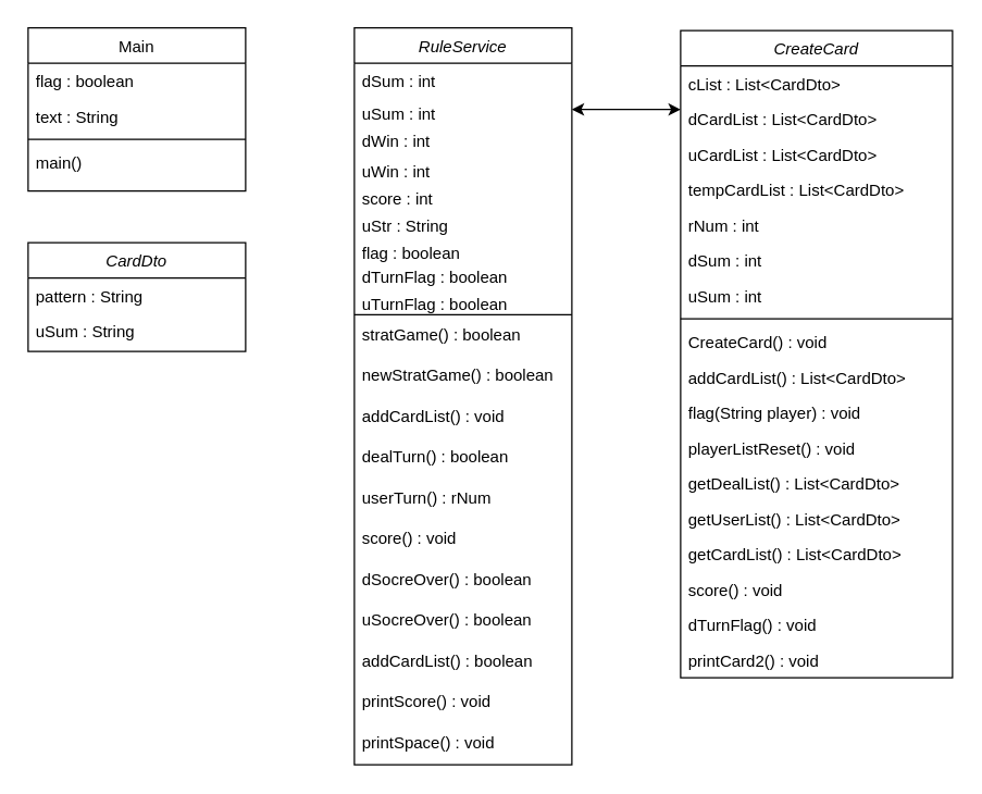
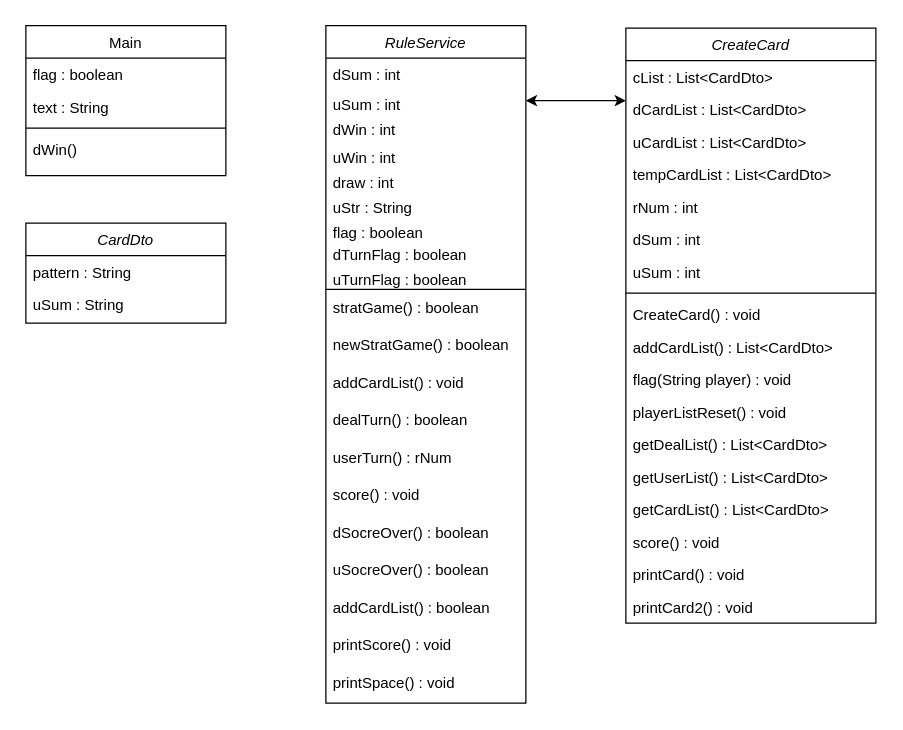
  <mxCell id="0" />
  <mxCell id="1" parent="0" />
  <mxCell id="2" value="RuleService" style="swimlane;fontStyle=2;align=center;verticalAlign=top;childLayout=stackLayout;horizontal=1;startSize=26;horizontalStack=0;resizeParent=1;resizeLast=0;collapsible=1;marginBottom=0;rounded=0;shadow=0;strokeWidth=1;" parent="1" vertex="1"><mxGeometry x="260" y="20" width="160" height="542" as="geometry"><mxRectangle x="230" y="140" width="160" height="26" as="alternateBounds" /></mxGeometry></mxCell>
  <mxCell id="3" value="dSum : int " style="text;align=left;verticalAlign=top;spacingLeft=4;spacingRight=4;overflow=hidden;rotatable=0;points=[[0,0.5],[1,0.5]];portConstraint=eastwest;" parent="2" vertex="1"><mxGeometry y="26" width="160" height="24" as="geometry" /></mxCell>
  <mxCell id="4" value="uSum : int " style="text;align=left;verticalAlign=top;spacingLeft=4;spacingRight=4;overflow=hidden;rotatable=0;points=[[0,0.5],[1,0.5]];portConstraint=eastwest;rounded=0;shadow=0;html=0;" parent="2" vertex="1"><mxGeometry y="50" width="160" height="20" as="geometry" /></mxCell>
  <mxCell id="5" value="dWin : int " style="text;align=left;verticalAlign=top;spacingLeft=4;spacingRight=4;overflow=hidden;rotatable=0;points=[[0,0.5],[1,0.5]];portConstraint=eastwest;rounded=0;shadow=0;html=0;" parent="2" vertex="1"><mxGeometry y="70" width="160" height="22" as="geometry" /></mxCell>
  <mxCell id="6" value="uWin : int " style="text;align=left;verticalAlign=top;spacingLeft=4;spacingRight=4;overflow=hidden;rotatable=0;points=[[0,0.5],[1,0.5]];portConstraint=eastwest;rounded=0;shadow=0;html=0;" vertex="1" parent="2"><mxGeometry y="92" width="160" height="20" as="geometry" /></mxCell>
- <mxCell id="7" value="score : int " style="text;align=left;verticalAlign=top;spacingLeft=4;spacingRight=4;overflow=hidden;rotatable=0;points=[[0,0.5],[1,0.5]];portConstraint=eastwest;rounded=0;shadow=0;html=0;" vertex="1" parent="2"><mxGeometry y="112" width="160" height="20" as="geometry" /></mxCell>
+ <mxCell id="7" value="draw : int " style="text;align=left;verticalAlign=top;spacingLeft=4;spacingRight=4;overflow=hidden;rotatable=0;points=[[0,0.5],[1,0.5]];portConstraint=eastwest;rounded=0;shadow=0;html=0;" vertex="1" parent="2"><mxGeometry y="112" width="160" height="20" as="geometry" /></mxCell>
  <mxCell id="8" value="uStr : String" style="text;align=left;verticalAlign=top;spacingLeft=4;spacingRight=4;overflow=hidden;rotatable=0;points=[[0,0.5],[1,0.5]];portConstraint=eastwest;rounded=0;shadow=0;html=0;" vertex="1" parent="2"><mxGeometry y="132" width="160" height="20" as="geometry" /></mxCell>
  <mxCell id="9" value="flag : boolean " style="text;align=left;verticalAlign=top;spacingLeft=4;spacingRight=4;overflow=hidden;rotatable=0;points=[[0,0.5],[1,0.5]];portConstraint=eastwest;rounded=0;shadow=0;html=0;" vertex="1" parent="2"><mxGeometry y="152" width="160" height="18" as="geometry" /></mxCell>
  <mxCell id="10" value="dTurnFlag : boolean " style="text;align=left;verticalAlign=top;spacingLeft=4;spacingRight=4;overflow=hidden;rotatable=0;points=[[0,0.5],[1,0.5]];portConstraint=eastwest;rounded=0;shadow=0;html=0;" vertex="1" parent="2"><mxGeometry y="170" width="160" height="20" as="geometry" /></mxCell>
  <mxCell id="11" value="uTurnFlag : boolean " style="text;align=left;verticalAlign=top;spacingLeft=4;spacingRight=4;overflow=hidden;rotatable=0;points=[[0,0.5],[1,0.5]];portConstraint=eastwest;rounded=0;shadow=0;html=0;" vertex="1" parent="2"><mxGeometry y="190" width="160" height="20" as="geometry" /></mxCell>
  <mxCell id="12" value="" style="line;html=1;strokeWidth=1;align=left;verticalAlign=middle;spacingTop=-1;spacingLeft=3;spacingRight=3;rotatable=0;labelPosition=right;points=[];portConstraint=eastwest;" parent="2" vertex="1"><mxGeometry y="210" width="160" height="2" as="geometry" /></mxCell>
  <mxCell id="13" value="stratGame() : boolean" style="text;align=left;verticalAlign=top;spacingLeft=4;spacingRight=4;overflow=hidden;rotatable=0;points=[[0,0.5],[1,0.5]];portConstraint=eastwest;" parent="2" vertex="1"><mxGeometry y="212" width="160" height="30" as="geometry" /></mxCell>
  <mxCell id="14" value="newStratGame() : boolean" style="text;align=left;verticalAlign=top;spacingLeft=4;spacingRight=4;overflow=hidden;rotatable=0;points=[[0,0.5],[1,0.5]];portConstraint=eastwest;" vertex="1" parent="2"><mxGeometry y="242" width="160" height="30" as="geometry" /></mxCell>
  <mxCell id="15" value="addCardList() : void" style="text;align=left;verticalAlign=top;spacingLeft=4;spacingRight=4;overflow=hidden;rotatable=0;points=[[0,0.5],[1,0.5]];portConstraint=eastwest;" vertex="1" parent="2"><mxGeometry y="272" width="160" height="30" as="geometry" /></mxCell>
  <mxCell id="16" value="dealTurn() : boolean" style="text;align=left;verticalAlign=top;spacingLeft=4;spacingRight=4;overflow=hidden;rotatable=0;points=[[0,0.5],[1,0.5]];portConstraint=eastwest;" vertex="1" parent="2"><mxGeometry y="302" width="160" height="30" as="geometry" /></mxCell>
  <mxCell id="17" value="userTurn() : rNum" style="text;align=left;verticalAlign=top;spacingLeft=4;spacingRight=4;overflow=hidden;rotatable=0;points=[[0,0.5],[1,0.5]];portConstraint=eastwest;" vertex="1" parent="2"><mxGeometry y="332" width="160" height="30" as="geometry" /></mxCell>
  <mxCell id="18" value="score() : void" style="text;align=left;verticalAlign=top;spacingLeft=4;spacingRight=4;overflow=hidden;rotatable=0;points=[[0,0.5],[1,0.5]];portConstraint=eastwest;" vertex="1" parent="2"><mxGeometry y="362" width="160" height="30" as="geometry" /></mxCell>
  <mxCell id="19" value="dSocreOver() : boolean" style="text;align=left;verticalAlign=top;spacingLeft=4;spacingRight=4;overflow=hidden;rotatable=0;points=[[0,0.5],[1,0.5]];portConstraint=eastwest;" vertex="1" parent="2"><mxGeometry y="392" width="160" height="30" as="geometry" /></mxCell>
  <mxCell id="20" value="uSocreOver() : boolean" style="text;align=left;verticalAlign=top;spacingLeft=4;spacingRight=4;overflow=hidden;rotatable=0;points=[[0,0.5],[1,0.5]];portConstraint=eastwest;" vertex="1" parent="2"><mxGeometry y="422" width="160" height="30" as="geometry" /></mxCell>
  <mxCell id="21" value="addCardList() : boolean" style="text;align=left;verticalAlign=top;spacingLeft=4;spacingRight=4;overflow=hidden;rotatable=0;points=[[0,0.5],[1,0.5]];portConstraint=eastwest;" vertex="1" parent="2"><mxGeometry y="452" width="160" height="30" as="geometry" /></mxCell>
  <mxCell id="22" value="printScore() : void" style="text;align=left;verticalAlign=top;spacingLeft=4;spacingRight=4;overflow=hidden;rotatable=0;points=[[0,0.5],[1,0.5]];portConstraint=eastwest;" vertex="1" parent="2"><mxGeometry y="482" width="160" height="30" as="geometry" /></mxCell>
  <mxCell id="23" value="printSpace() : void" style="text;align=left;verticalAlign=top;spacingLeft=4;spacingRight=4;overflow=hidden;rotatable=0;points=[[0,0.5],[1,0.5]];portConstraint=eastwest;" vertex="1" parent="2"><mxGeometry y="512" width="160" height="30" as="geometry" /></mxCell>
  <mxCell id="24" value="Main&#10;" style="swimlane;fontStyle=0;align=center;verticalAlign=top;childLayout=stackLayout;horizontal=1;startSize=26;horizontalStack=0;resizeParent=1;resizeLast=0;collapsible=1;marginBottom=0;rounded=0;shadow=0;strokeWidth=1;" parent="1" vertex="1"><mxGeometry x="20" y="20" width="160" height="120" as="geometry"><mxRectangle x="550" y="140" width="160" height="26" as="alternateBounds" /></mxGeometry></mxCell>
  <mxCell id="25" value="flag : boolean" style="text;align=left;verticalAlign=top;spacingLeft=4;spacingRight=4;overflow=hidden;rotatable=0;points=[[0,0.5],[1,0.5]];portConstraint=eastwest;rounded=0;shadow=0;html=0;" parent="24" vertex="1"><mxGeometry y="26" width="160" height="26" as="geometry" /></mxCell>
  <mxCell id="26" value="text : String" style="text;align=left;verticalAlign=top;spacingLeft=4;spacingRight=4;overflow=hidden;rotatable=0;points=[[0,0.5],[1,0.5]];portConstraint=eastwest;rounded=0;shadow=0;html=0;" parent="24" vertex="1"><mxGeometry y="52" width="160" height="26" as="geometry" /></mxCell>
  <mxCell id="27" value="" style="line;html=1;strokeWidth=1;align=left;verticalAlign=middle;spacingTop=-1;spacingLeft=3;spacingRight=3;rotatable=0;labelPosition=right;points=[];portConstraint=eastwest;" parent="24" vertex="1"><mxGeometry y="78" width="160" height="8" as="geometry" /></mxCell>
- <mxCell id="28" value="main()" style="text;align=left;verticalAlign=top;spacingLeft=4;spacingRight=4;overflow=hidden;rotatable=0;points=[[0,0.5],[1,0.5]];portConstraint=eastwest;" parent="24" vertex="1"><mxGeometry y="86" width="160" height="26" as="geometry" /></mxCell>
+ <mxCell id="28" value="dWin()" style="text;align=left;verticalAlign=top;spacingLeft=4;spacingRight=4;overflow=hidden;rotatable=0;points=[[0,0.5],[1,0.5]];portConstraint=eastwest;" parent="24" vertex="1"><mxGeometry y="86" width="160" height="26" as="geometry" /></mxCell>
  <mxCell id="29" value="CreateCard" style="swimlane;fontStyle=2;align=center;verticalAlign=top;childLayout=stackLayout;horizontal=1;startSize=26;horizontalStack=0;resizeParent=1;resizeLast=0;collapsible=1;marginBottom=0;rounded=0;shadow=0;strokeWidth=1;" vertex="1" parent="1"><mxGeometry x="500" y="22" width="200" height="476" as="geometry"><mxRectangle x="230" y="140" width="160" height="26" as="alternateBounds" /></mxGeometry></mxCell>
  <mxCell id="30" value="cList : List&lt;CardDto&gt;" style="text;align=left;verticalAlign=top;spacingLeft=4;spacingRight=4;overflow=hidden;rotatable=0;points=[[0,0.5],[1,0.5]];portConstraint=eastwest;" vertex="1" parent="29"><mxGeometry y="26" width="200" height="26" as="geometry" /></mxCell>
  <mxCell id="31" value="dCardList : List&lt;CardDto&gt;" style="text;align=left;verticalAlign=top;spacingLeft=4;spacingRight=4;overflow=hidden;rotatable=0;points=[[0,0.5],[1,0.5]];portConstraint=eastwest;" vertex="1" parent="29"><mxGeometry y="52" width="200" height="26" as="geometry" /></mxCell>
  <mxCell id="32" value="uCardList : List&lt;CardDto&gt;" style="text;align=left;verticalAlign=top;spacingLeft=4;spacingRight=4;overflow=hidden;rotatable=0;points=[[0,0.5],[1,0.5]];portConstraint=eastwest;" vertex="1" parent="29"><mxGeometry y="78" width="200" height="26" as="geometry" /></mxCell>
  <mxCell id="33" value="tempCardList : List&lt;CardDto&gt;" style="text;align=left;verticalAlign=top;spacingLeft=4;spacingRight=4;overflow=hidden;rotatable=0;points=[[0,0.5],[1,0.5]];portConstraint=eastwest;" vertex="1" parent="29"><mxGeometry y="104" width="200" height="26" as="geometry" /></mxCell>
  <mxCell id="34" value="rNum : int" style="text;align=left;verticalAlign=top;spacingLeft=4;spacingRight=4;overflow=hidden;rotatable=0;points=[[0,0.5],[1,0.5]];portConstraint=eastwest;" vertex="1" parent="29"><mxGeometry y="130" width="200" height="26" as="geometry" /></mxCell>
  <mxCell id="35" value="dSum : int" style="text;align=left;verticalAlign=top;spacingLeft=4;spacingRight=4;overflow=hidden;rotatable=0;points=[[0,0.5],[1,0.5]];portConstraint=eastwest;" vertex="1" parent="29"><mxGeometry y="156" width="200" height="26" as="geometry" /></mxCell>
  <mxCell id="36" value="uSum : int" style="text;align=left;verticalAlign=top;spacingLeft=4;spacingRight=4;overflow=hidden;rotatable=0;points=[[0,0.5],[1,0.5]];portConstraint=eastwest;" vertex="1" parent="29"><mxGeometry y="182" width="200" height="26" as="geometry" /></mxCell>
  <mxCell id="37" value="" style="line;html=1;strokeWidth=1;align=left;verticalAlign=middle;spacingTop=-1;spacingLeft=3;spacingRight=3;rotatable=0;labelPosition=right;points=[];portConstraint=eastwest;" vertex="1" parent="29"><mxGeometry y="208" width="200" height="8" as="geometry" /></mxCell>
  <mxCell id="38" value="CreateCard() : void" style="text;align=left;verticalAlign=top;spacingLeft=4;spacingRight=4;overflow=hidden;rotatable=0;points=[[0,0.5],[1,0.5]];portConstraint=eastwest;" vertex="1" parent="29"><mxGeometry y="216" width="200" height="26" as="geometry" /></mxCell>
  <mxCell id="39" value="addCardList() : List&lt;CardDto&gt;" style="text;align=left;verticalAlign=top;spacingLeft=4;spacingRight=4;overflow=hidden;rotatable=0;points=[[0,0.5],[1,0.5]];portConstraint=eastwest;" vertex="1" parent="29"><mxGeometry y="242" width="200" height="26" as="geometry" /></mxCell>
  <mxCell id="40" value="flag(String player) : void" style="text;align=left;verticalAlign=top;spacingLeft=4;spacingRight=4;overflow=hidden;rotatable=0;points=[[0,0.5],[1,0.5]];portConstraint=eastwest;" vertex="1" parent="29"><mxGeometry y="268" width="200" height="26" as="geometry" /></mxCell>
  <mxCell id="41" value="playerListReset() : void" style="text;align=left;verticalAlign=top;spacingLeft=4;spacingRight=4;overflow=hidden;rotatable=0;points=[[0,0.5],[1,0.5]];portConstraint=eastwest;" vertex="1" parent="29"><mxGeometry y="294" width="200" height="26" as="geometry" /></mxCell>
  <mxCell id="42" value="getDealList() : List&lt;CardDto&gt;" style="text;align=left;verticalAlign=top;spacingLeft=4;spacingRight=4;overflow=hidden;rotatable=0;points=[[0,0.5],[1,0.5]];portConstraint=eastwest;" vertex="1" parent="29"><mxGeometry y="320" width="200" height="26" as="geometry" /></mxCell>
  <mxCell id="43" value="getUserList() : List&lt;CardDto&gt;" style="text;align=left;verticalAlign=top;spacingLeft=4;spacingRight=4;overflow=hidden;rotatable=0;points=[[0,0.5],[1,0.5]];portConstraint=eastwest;" vertex="1" parent="29"><mxGeometry y="346" width="200" height="26" as="geometry" /></mxCell>
  <mxCell id="44" value="getCardList() : List&lt;CardDto&gt;" style="text;align=left;verticalAlign=top;spacingLeft=4;spacingRight=4;overflow=hidden;rotatable=0;points=[[0,0.5],[1,0.5]];portConstraint=eastwest;" vertex="1" parent="29"><mxGeometry y="372" width="200" height="26" as="geometry" /></mxCell>
  <mxCell id="45" value="score() : void" style="text;align=left;verticalAlign=top;spacingLeft=4;spacingRight=4;overflow=hidden;rotatable=0;points=[[0,0.5],[1,0.5]];portConstraint=eastwest;" vertex="1" parent="29"><mxGeometry y="398" width="200" height="26" as="geometry" /></mxCell>
- <mxCell id="46" value="dTurnFlag() : void" style="text;align=left;verticalAlign=top;spacingLeft=4;spacingRight=4;overflow=hidden;rotatable=0;points=[[0,0.5],[1,0.5]];portConstraint=eastwest;" vertex="1" parent="29"><mxGeometry y="424" width="200" height="26" as="geometry" /></mxCell>
+ <mxCell id="46" value="printCard() : void" style="text;align=left;verticalAlign=top;spacingLeft=4;spacingRight=4;overflow=hidden;rotatable=0;points=[[0,0.5],[1,0.5]];portConstraint=eastwest;" vertex="1" parent="29"><mxGeometry y="424" width="200" height="26" as="geometry" /></mxCell>
  <mxCell id="47" value="printCard2() : void" style="text;align=left;verticalAlign=top;spacingLeft=4;spacingRight=4;overflow=hidden;rotatable=0;points=[[0,0.5],[1,0.5]];portConstraint=eastwest;" vertex="1" parent="29"><mxGeometry y="450" width="200" height="26" as="geometry" /></mxCell>
  <mxCell id="48" value="CardDto" style="swimlane;fontStyle=2;align=center;verticalAlign=top;childLayout=stackLayout;horizontal=1;startSize=26;horizontalStack=0;resizeParent=1;resizeLast=0;collapsible=1;marginBottom=0;rounded=0;shadow=0;strokeWidth=1;" vertex="1" parent="1"><mxGeometry x="20" y="178" width="160" height="80" as="geometry"><mxRectangle x="230" y="140" width="160" height="26" as="alternateBounds" /></mxGeometry></mxCell>
  <mxCell id="49" value="pattern : String" style="text;align=left;verticalAlign=top;spacingLeft=4;spacingRight=4;overflow=hidden;rotatable=0;points=[[0,0.5],[1,0.5]];portConstraint=eastwest;" vertex="1" parent="48"><mxGeometry y="26" width="160" height="26" as="geometry" /></mxCell>
  <mxCell id="50" value="uSum : String" style="text;align=left;verticalAlign=top;spacingLeft=4;spacingRight=4;overflow=hidden;rotatable=0;points=[[0,0.5],[1,0.5]];portConstraint=eastwest;rounded=0;shadow=0;html=0;" vertex="1" parent="48"><mxGeometry y="52" width="160" height="26" as="geometry" /></mxCell>
  <mxCell id="51" value="" style="endArrow=classic;startArrow=classic;html=1;rounded=0;exitX=1;exitY=0.5;exitDx=0;exitDy=0;entryX=0;entryY=0.231;entryDx=0;entryDy=0;entryPerimeter=0;" edge="1" parent="1" source="4"><mxGeometry width="50" height="50" relative="1" as="geometry"><mxPoint x="450" y="188" as="sourcePoint" /><mxPoint x="500" y="80.006" as="targetPoint" /></mxGeometry></mxCell>
